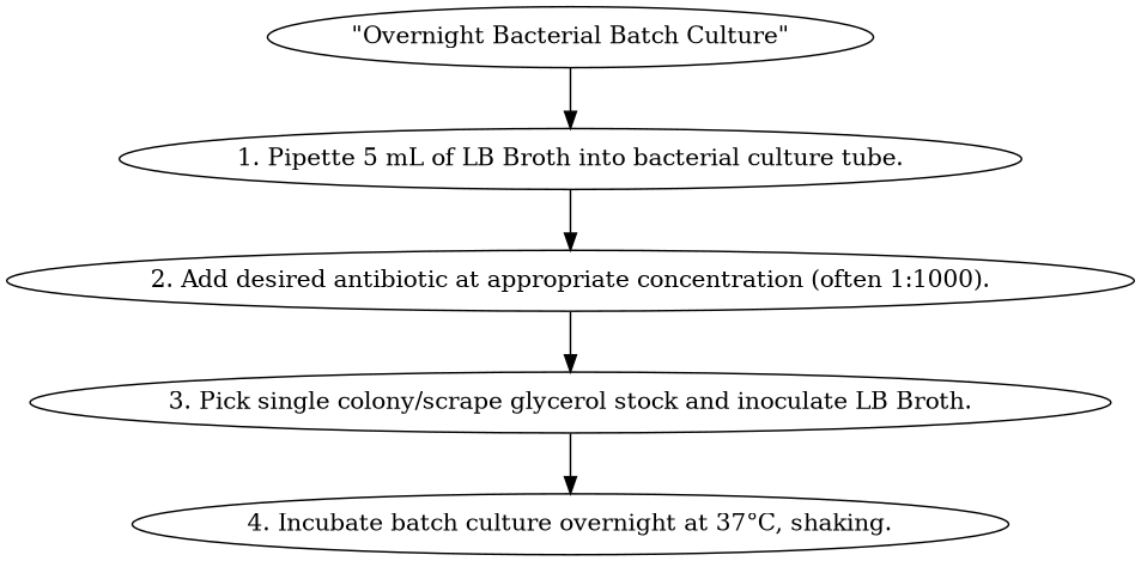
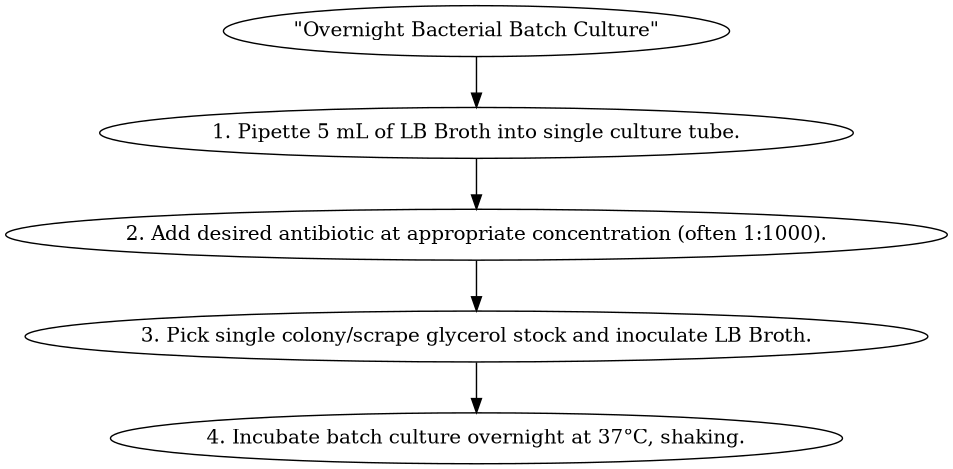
  digraph {
    n1 [label="\"Overnight Bacterial Batch Culture\""]
-   n2 [label="1. Pipette 5 mL of LB Broth into bacterial culture tube."]
+   n2 [label="1. Pipette 5 mL of LB Broth into single culture tube."]
    n3 [label="2. Add desired antibiotic at appropriate concentration (often 1:1000)."]
    n4 [label="3. Pick single colony/scrape glycerol stock and inoculate LB Broth."]
    n5 [label="4. Incubate batch culture overnight at 37°C, shaking."]
    n1 -> n2
    n2 -> n3
    n3 -> n4
    n4 -> n5
  }
